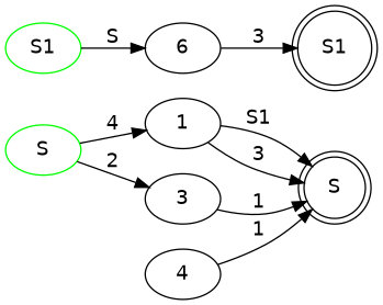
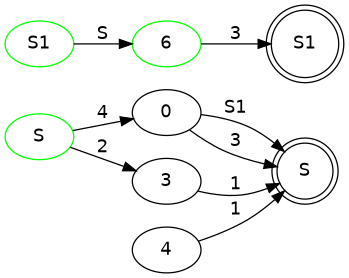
  digraph {
    fontname="DejaVu Sans"
    rankdir=LR
    node [fontname="DejaVu Sans"]
    edge [fontname="DejaVu Sans"]
    n1 [color=green label=S]
-   1
+   1 [label=0]
    3
    n4 [label=S shape=doublecircle]
    n5 [color=green label=S1]
-   6
+   6 [color=green]
    n7 [label=S1 shape=doublecircle]
    4
    n1 -> 1 [label=4]
    n1 -> 3 [label=2]
    1 -> n4 [label=S1]
    1 -> n4 [label=3]
    3 -> n4 [label=1]
    n5 -> 6 [label=S]
    6 -> n7 [label=3]
    4 -> n4 [label=1]
  }
